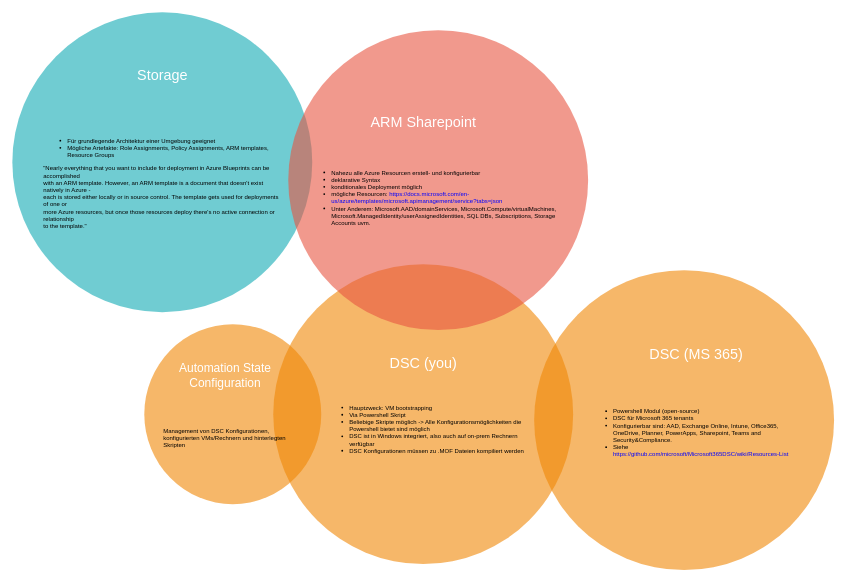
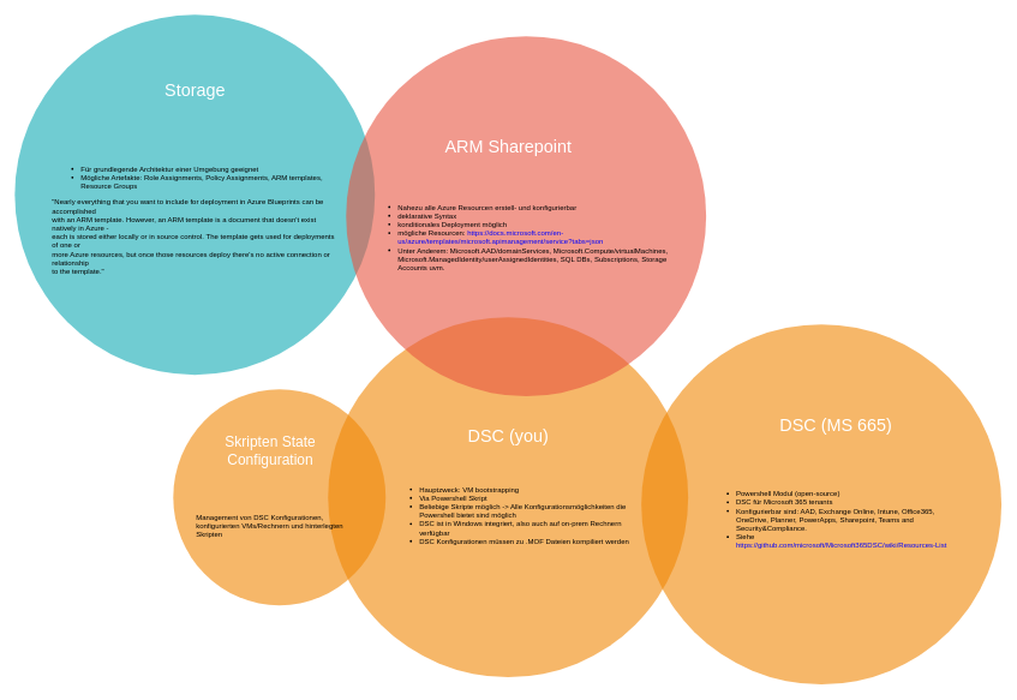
  <mxCell id="0" />
  <mxCell id="1" parent="0" />
  <mxCell id="2" value="" style="ellipse;fillColor=#F08705;opacity=60;strokeColor=none;html=1;fontColor=#FFFFFF;" parent="1" vertex="1"><mxGeometry x="455" y="440" width="500" height="500" as="geometry" /></mxCell>
  <mxCell id="3" value="" style="ellipse;fillColor=#12AAB5;opacity=60;strokeColor=none;html=1;fontColor=#FFFFFF;" parent="1" vertex="1"><mxGeometry x="20" y="20" width="500" height="500" as="geometry" /></mxCell>
  <mxCell id="4" value="" style="ellipse;fillColor=#e85642;opacity=60;strokeColor=none;html=1;fontColor=#FFFFFF;" parent="1" vertex="1"><mxGeometry x="480" y="49.75" width="500" height="500" as="geometry" /></mxCell>
  <mxCell id="5" value="Storage" style="text;fontSize=24;align=center;verticalAlign=middle;html=1;fontColor=#FFFFFF;" parent="1" vertex="1"><mxGeometry x="175" y="90" width="190" height="70" as="geometry" /></mxCell>
  <mxCell id="6" value="ARM Sharepoint" style="text;fontSize=24;align=center;verticalAlign=middle;html=1;fontColor=#FFFFFF;" parent="1" vertex="1"><mxGeometry x="610" y="167.5" width="190" height="70" as="geometry" /></mxCell>
  <mxCell id="7" value="DSC (you)" style="text;fontSize=24;align=center;verticalAlign=middle;html=1;fontColor=#FFFFFF;" parent="1" vertex="1"><mxGeometry x="610" y="570" width="190" height="70" as="geometry" /></mxCell>
  <mxCell id="8" value="&lt;div&gt;&lt;ul style=&quot;font-size: 10px&quot;&gt;&lt;li&gt;Für grundlegende Architektur einer Umgebung geeignet&lt;/li&gt;&lt;li style=&quot;font-size: 10px&quot;&gt;Mögliche Artefakte: Role Assignments, Policy Assignments, ARM templates, Resource Groups&lt;/li&gt;&lt;/ul&gt;&lt;/div&gt;&lt;div style=&quot;font-size: 10px&quot;&gt;&lt;font style=&quot;font-size: 10px&quot;&gt;&quot;Nearly everything that you want to include for deployment in Azure Blueprints can be accomplished&lt;br&gt;with an ARM template. However, an ARM template is a document that doesn't exist natively in Azure -&lt;br&gt;each is stored either locally or in source control. The template gets used for deployments of one or&lt;br&gt;more Azure resources, but once those resources deploy there's no active connection or relationship&lt;br&gt;to the template.&quot;&lt;/font&gt;&lt;/div&gt;" style="text;html=1;strokeColor=none;fillColor=none;align=left;verticalAlign=middle;whiteSpace=wrap;rounded=0;" vertex="1" parent="1"><mxGeometry x="70" y="130" width="400" height="340" as="geometry" /></mxCell>
  <mxCell id="9" value="&lt;ul style=&quot;font-size: 10px&quot;&gt;&lt;li style=&quot;font-size: 10px&quot;&gt;Nahezu alle Azure Resourcen erstell- und konfigurierbar&lt;br&gt;&lt;/li&gt;&lt;li style=&quot;font-size: 10px&quot;&gt;&lt;font style=&quot;font-size: 10px&quot;&gt;deklarative Syntax&lt;/font&gt;&lt;/li&gt;&lt;li style=&quot;font-size: 10px&quot;&gt;&lt;font style=&quot;font-size: 10px&quot;&gt;konditionales Deployment möglich &lt;br&gt;&lt;/font&gt;&lt;/li&gt;&lt;li style=&quot;font-size: 10px&quot;&gt;&lt;font style=&quot;font-size: 10px&quot;&gt;mögliche Resourcen:&lt;b style=&quot;font-size: 10px&quot;&gt; &lt;/b&gt;&lt;font color=&quot;#0000FF&quot;&gt;https://docs.microsoft.com/en-us/azure/templates/microsoft.apimanagement/service?tabs=json&lt;/font&gt;&lt;br style=&quot;font-size: 10px&quot;&gt;&lt;/font&gt;&lt;/li&gt;&lt;li style=&quot;font-size: 10px&quot;&gt;&lt;font style=&quot;font-size: 10px&quot;&gt;Unter Anderem: Microsoft.AAD/domainServices, Microsoft.Compute/virtualMachines, Microsoft.ManagedIdentity/userAssignedIdentities, SQL DBs, Subscriptions, Storage Accounts uvm.&lt;br style=&quot;font-size: 10px&quot;&gt;&lt;/font&gt;&lt;/li&gt;&lt;/ul&gt;" style="text;html=1;strokeColor=none;fillColor=none;align=left;verticalAlign=middle;whiteSpace=wrap;rounded=0;" vertex="1" parent="1"><mxGeometry x="509.5" y="198.5" width="420" height="260" as="geometry" /></mxCell>
  <mxCell id="10" value="&lt;ul style=&quot;font-size: 10px&quot;&gt;&lt;li style=&quot;font-size: 10px&quot;&gt;Hauptzweck: VM bootstrapping&lt;br style=&quot;font-size: 10px&quot;&gt;&lt;/li&gt;&lt;li style=&quot;font-size: 10px&quot;&gt;Via Powershell Skript&lt;br style=&quot;font-size: 10px&quot;&gt;&lt;/li&gt;&lt;li style=&quot;font-size: 10px&quot;&gt;Beliebige Skripte möglich -&amp;gt; Alle Konfigurationsmöglichkeiten die Powershell bietet sind möglich&lt;/li&gt;&lt;li style=&quot;font-size: 10px&quot;&gt;DSC ist in Windows integriert, also auch auf on-prem Rechnern verfügbar&lt;/li&gt;&lt;li style=&quot;font-size: 10px&quot;&gt;DSC Konfigurationen müssen zu .MOF Dateien kompiliert werden &lt;br&gt;&lt;/li&gt;&lt;/ul&gt;" style="text;html=1;strokeColor=none;fillColor=none;align=left;verticalAlign=middle;whiteSpace=wrap;rounded=0;fontSize=10;" vertex="1" parent="1"><mxGeometry x="539.5" y="610" width="340.5" height="210" as="geometry" /></mxCell>
  <mxCell id="11" value="" style="ellipse;fillColor=#F08705;opacity=60;strokeColor=none;html=1;fontColor=#FFFFFF;" vertex="1" parent="1"><mxGeometry x="240" y="540" width="295" height="300" as="geometry" /></mxCell>
- <mxCell id="12" value="Automation State Configuration" style="text;fontSize=20;align=center;verticalAlign=middle;html=1;fontColor=#FFFFFF;whiteSpace=wrap;" vertex="1" parent="1"><mxGeometry x="280" y="590" width="190" height="70" as="geometry" /></mxCell>
+ <mxCell id="12" value="Skripten State Configuration" style="text;fontSize=20;align=center;verticalAlign=middle;html=1;fontColor=#FFFFFF;whiteSpace=wrap;" vertex="1" parent="1"><mxGeometry x="280" y="590" width="190" height="70" as="geometry" /></mxCell>
  <mxCell id="13" value="Management von DSC Konfigurationen, konfigurierten VMs/Rechnern und hinterlegten Skripten" style="text;html=1;strokeColor=none;fillColor=none;align=left;verticalAlign=middle;whiteSpace=wrap;rounded=0;fontSize=10;" vertex="1" parent="1"><mxGeometry x="270" y="650" width="210" height="160" as="geometry" /></mxCell>
  <mxCell id="14" value="" style="ellipse;fillColor=#F08705;opacity=60;strokeColor=none;html=1;fontColor=#FFFFFF;" vertex="1" parent="1"><mxGeometry x="890" y="450" width="500" height="500" as="geometry" /></mxCell>
- <mxCell id="15" value="DSC (MS 365)" style="text;fontSize=24;align=center;verticalAlign=middle;html=1;fontColor=#FFFFFF;" vertex="1" parent="1"><mxGeometry x="990" y="560" width="340" height="60" as="geometry" /></mxCell>
+ <mxCell id="15" value="DSC (MS 665)" style="text;fontSize=24;align=center;verticalAlign=middle;html=1;fontColor=#FFFFFF;" vertex="1" parent="1"><mxGeometry x="990" y="560" width="340" height="60" as="geometry" /></mxCell>
  <mxCell id="16" value="&lt;br&gt;&lt;ul style=&quot;font-size: 10px&quot;&gt;&lt;li style=&quot;font-size: 10px&quot;&gt;Powershell Modul (open-source)&lt;br&gt;&lt;/li&gt;&lt;li style=&quot;font-size: 10px&quot;&gt;DSC für Microsoft 365 tenants&lt;/li&gt;&lt;li style=&quot;font-size: 10px&quot;&gt;Konfigurierbar sind: AAD, Exchange Online, Intune, Office365, OneDrive, Planner, PowerApps, Sharepoint, Teams and Security&amp;amp;Compliance.&lt;/li&gt;&lt;li style=&quot;font-size: 10px&quot;&gt;Siehe &lt;font color=&quot;#0000FF&quot;&gt;https://github.com/microsoft/Microsoft365DSC/wiki/Resources-List&lt;/font&gt;&lt;br&gt;&lt;/li&gt;&lt;/ul&gt;" style="text;html=1;strokeColor=none;fillColor=none;align=left;verticalAlign=middle;whiteSpace=wrap;rounded=0;fontSize=10;" vertex="1" parent="1"><mxGeometry x="980" y="610" width="340.5" height="210" as="geometry" /></mxCell>
